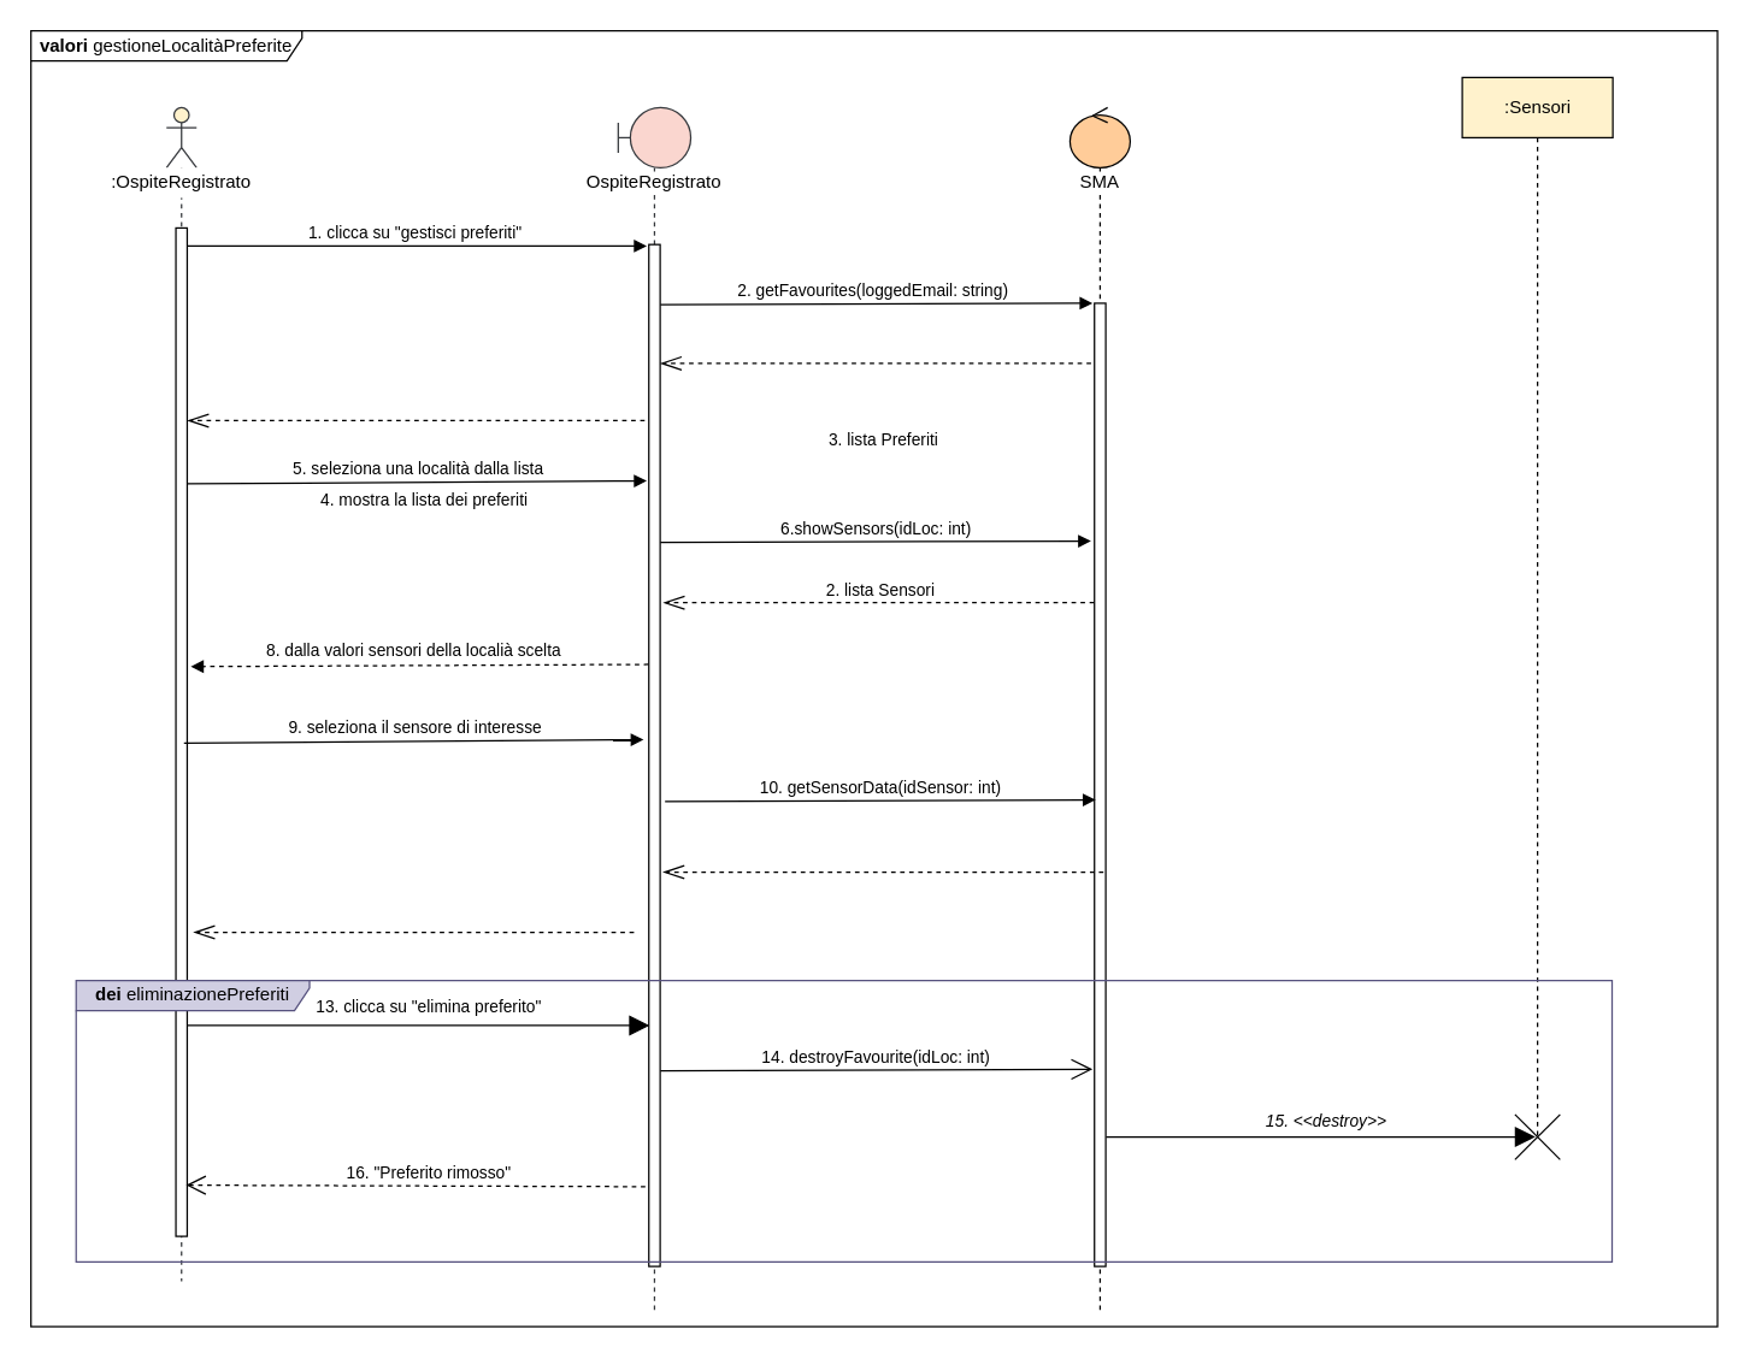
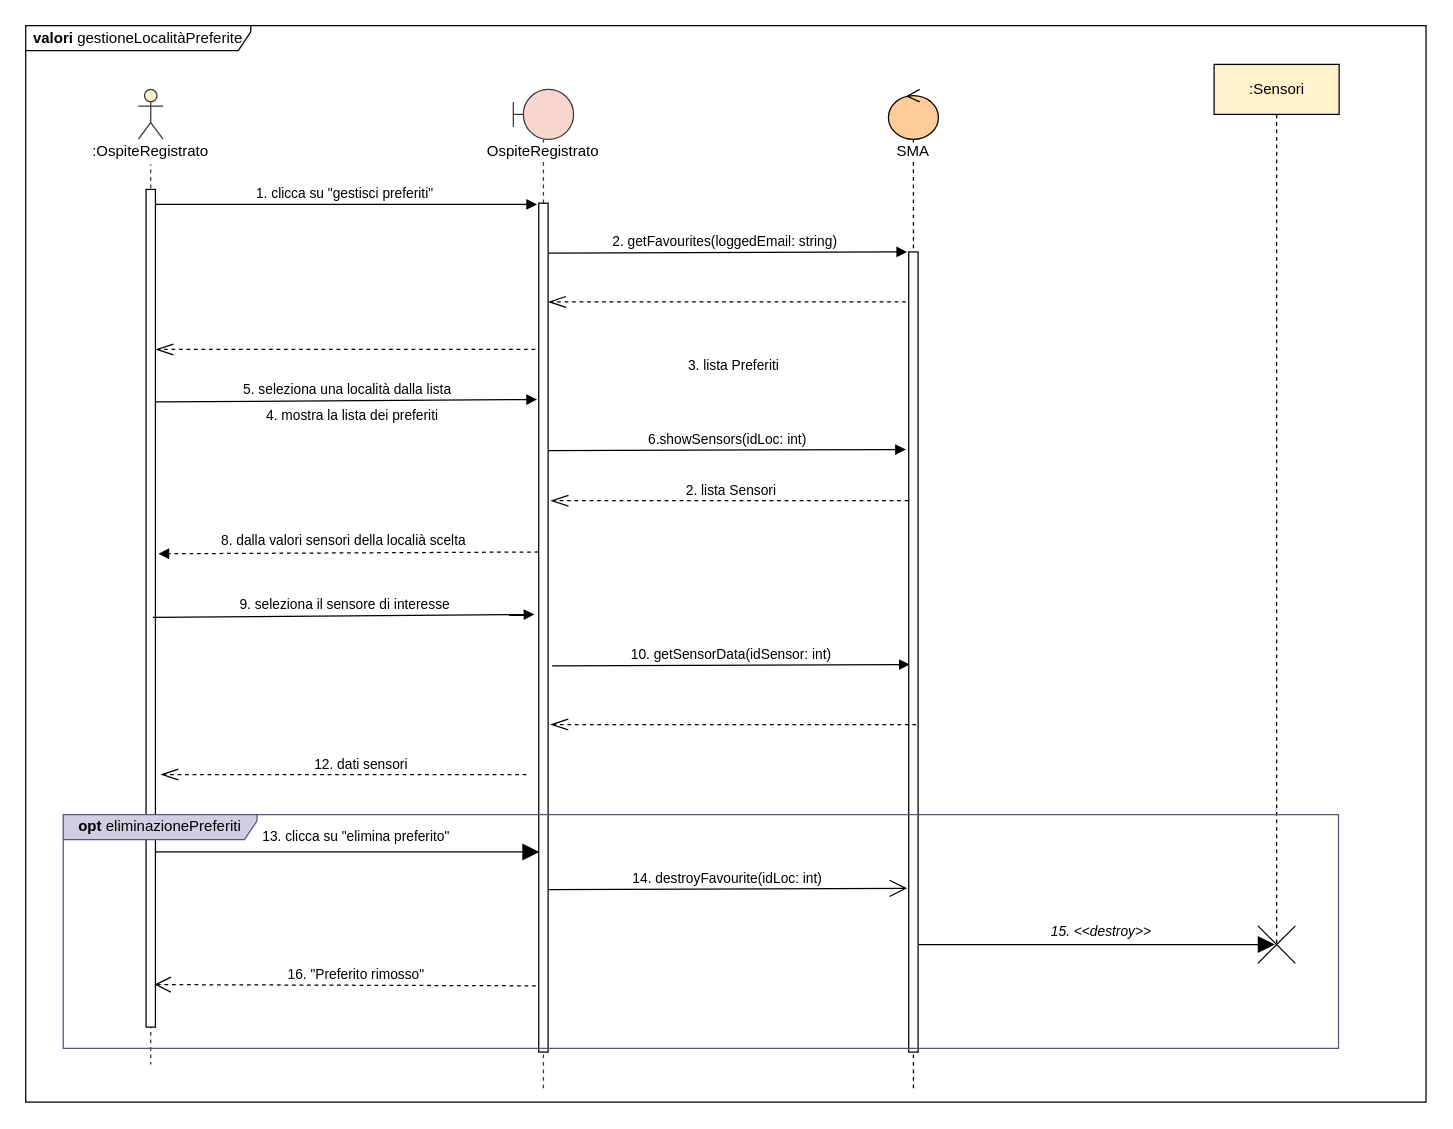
  <mxCell id="0" />
  <mxCell id="1" parent="0" />
  <mxCell id="2" value="&lt;b&gt;valori &lt;/b&gt;gestioneLocalitàPreferite" style="shape=umlFrame;whiteSpace=wrap;html=1;fillColor=#ffffff;width=180;height=20;" parent="1" vertex="1"><mxGeometry x="20" y="20" width="1120" height="861" as="geometry" /></mxCell>
  <mxCell id="3" value="" style="endArrow=openThin;dashed=1;endFill=0;endSize=12;html=1;" parent="1" source="10" edge="1"><mxGeometry width="160" relative="1" as="geometry"><mxPoint x="420" y="279" as="sourcePoint" /><mxPoint x="124" y="279" as="targetPoint" /><Array as="points" /></mxGeometry></mxCell>
  <mxCell id="4" value="1. clicca su &quot;gestisci preferiti&quot;" style="html=1;verticalAlign=bottom;startArrow=none;endArrow=block;startSize=8;startFill=0;" parent="1" source="5" edge="1"><mxGeometry relative="1" as="geometry"><mxPoint x="234" y="141.04" as="sourcePoint" /><mxPoint x="429" y="163" as="targetPoint" /></mxGeometry></mxCell>
  <mxCell id="5" value="" style="shape=umlLifeline;participant=umlActor;perimeter=lifelinePerimeter;whiteSpace=wrap;html=1;container=1;collapsible=0;recursiveResize=0;verticalAlign=top;spacingTop=36;outlineConnect=0;strokeColor=#36393d;fillColor=#FFF2CC;" parent="1" vertex="1"><mxGeometry x="110" y="71" width="20" height="780" as="geometry" /></mxCell>
  <mxCell id="6" value="" style="html=1;points=[];perimeter=orthogonalPerimeter;fillColor=#ffffff;" parent="5" vertex="1"><mxGeometry x="6.25" y="80" width="7.5" height="670" as="geometry" /></mxCell>
  <mxCell id="7" value=":OspiteRegistrato" style="text;html=1;strokeColor=none;align=center;verticalAlign=middle;whiteSpace=wrap;rounded=0;fillColor=#ffffff;" parent="1" vertex="1"><mxGeometry x="70" y="111" width="100" height="20" as="geometry" /></mxCell>
  <mxCell id="8" value="&lt;span style=&quot;background-color: rgb(255 , 255 , 255)&quot;&gt;SMA&lt;/span&gt;" style="shape=umlLifeline;participant=umlControl;perimeter=lifelinePerimeter;whiteSpace=wrap;html=1;container=1;collapsible=0;recursiveResize=0;verticalAlign=top;spacingTop=36;outlineConnect=0;fillColor=#FFCC99;" parent="1" vertex="1"><mxGeometry x="710" y="71" width="40" height="800" as="geometry" /></mxCell>
  <mxCell id="9" value="" style="html=1;points=[];perimeter=orthogonalPerimeter;fillColor=#ffffff;" parent="8" vertex="1"><mxGeometry x="16.25" y="130" width="7.5" height="640" as="geometry" /></mxCell>
  <mxCell id="10" value="&lt;span style=&quot;background-color: rgb(255 , 255 , 255)&quot;&gt;OspiteRegistrato&lt;br&gt;&lt;br&gt;&lt;/span&gt;" style="shape=umlLifeline;participant=umlBoundary;perimeter=lifelinePerimeter;whiteSpace=wrap;html=1;container=1;collapsible=0;recursiveResize=0;verticalAlign=top;spacingTop=36;outlineConnect=0;strokeColor=#36393d;fillColor=#FAD6CF;size=40;" parent="1" vertex="1"><mxGeometry x="410" y="71" width="48.17" height="800" as="geometry" /></mxCell>
  <mxCell id="11" value="" style="html=1;points=[];perimeter=orthogonalPerimeter;fillColor=#ffffff;" parent="10" vertex="1"><mxGeometry x="20.33" y="91" width="7.5" height="679" as="geometry" /></mxCell>
  <mxCell id="12" value=":Sensori" style="shape=umlLifeline;perimeter=lifelinePerimeter;whiteSpace=wrap;html=1;container=1;collapsible=0;recursiveResize=0;outlineConnect=0;fillColor=#FFF2CC;" parent="1" vertex="1"><mxGeometry x="970.5" y="51" width="100" height="704" as="geometry" /></mxCell>
  <mxCell id="13" value="" style="shape=umlDestroy;" parent="12" vertex="1"><mxGeometry x="35" y="689" width="30" height="30" as="geometry" /></mxCell>
  <mxCell id="14" value="2. getFavourites(loggedEmail: string)" style="html=1;verticalAlign=bottom;startArrow=none;endArrow=block;startSize=8;startFill=0;" parent="1" edge="1"><mxGeometry x="-0.016" relative="1" as="geometry"><mxPoint x="438" y="202" as="sourcePoint" /><mxPoint x="725" y="201" as="targetPoint" /><mxPoint as="offset" /></mxGeometry></mxCell>
  <mxCell id="15" value="&lt;font style=&quot;font-size: 11px&quot;&gt;4. mostra la lista dei preferiti&lt;/font&gt;" style="text;html=1;align=center;verticalAlign=middle;resizable=0;points=[];autosize=1;" parent="1" vertex="1"><mxGeometry x="206" y="322" width="149" height="19" as="geometry" /></mxCell>
  <mxCell id="16" value="" style="endArrow=openThin;dashed=1;endFill=0;endSize=12;html=1;" parent="1" edge="1"><mxGeometry width="160" relative="1" as="geometry"><mxPoint x="724" y="241" as="sourcePoint" /><mxPoint x="438" y="241" as="targetPoint" /><Array as="points" /></mxGeometry></mxCell>
  <mxCell id="17" value="&lt;font style=&quot;font-size: 11px&quot;&gt;3. lista Preferiti&lt;/font&gt;" style="text;html=1;align=center;verticalAlign=middle;resizable=0;points=[];autosize=1;" parent="1" vertex="1"><mxGeometry x="541" y="282" width="90" height="20" as="geometry" /></mxCell>
  <mxCell id="18" value="5. seleziona una località dalla lista" style="html=1;verticalAlign=bottom;startArrow=none;endArrow=block;startSize=8;startFill=0;" parent="1" edge="1"><mxGeometry x="0.003" relative="1" as="geometry"><mxPoint x="124" y="321" as="sourcePoint" /><mxPoint x="429" y="319" as="targetPoint" /><mxPoint as="offset" /></mxGeometry></mxCell>
  <mxCell id="19" value="6.showSensors(idLoc: int)" style="html=1;verticalAlign=bottom;startArrow=none;endArrow=block;startSize=8;startFill=0;" parent="1" edge="1"><mxGeometry relative="1" as="geometry"><mxPoint x="438" y="360" as="sourcePoint" /><mxPoint x="724" y="359" as="targetPoint" /></mxGeometry></mxCell>
  <mxCell id="20" value="" style="endArrow=openThin;dashed=1;endFill=0;endSize=12;html=1;" parent="1" edge="1"><mxGeometry width="160" relative="1" as="geometry"><mxPoint x="726" y="400" as="sourcePoint" /><mxPoint x="440" y="400" as="targetPoint" /><Array as="points" /></mxGeometry></mxCell>
  <mxCell id="21" value="&lt;font style=&quot;font-size: 11px&quot;&gt;2. lista Sensori&lt;/font&gt;" style="text;html=1;align=center;verticalAlign=middle;resizable=0;points=[];autosize=1;" parent="1" vertex="1"><mxGeometry x="539.08" y="382" width="90" height="20" as="geometry" /></mxCell>
  <mxCell id="22" value="" style="endArrow=block;dashed=1;endFill=1;endSize=6;html=1;startSize=8;entryX=1.318;entryY=0.435;entryDx=0;entryDy=0;entryPerimeter=0;" parent="1" target="6" edge="1"><mxGeometry width="160" relative="1" as="geometry"><mxPoint x="430" y="441" as="sourcePoint" /><mxPoint x="130" y="441" as="targetPoint" /><Array as="points" /></mxGeometry></mxCell>
  <mxCell id="23" value="&lt;font style=&quot;font-size: 11px&quot;&gt;8. dalla valori sensori della localià scelta&lt;/font&gt;" style="text;html=1;align=center;verticalAlign=middle;resizable=0;points=[];autosize=1;" parent="1" vertex="1"><mxGeometry x="165.75" y="422" width="217" height="19" as="geometry" /></mxCell>
  <mxCell id="24" value="" style="endArrow=open;dashed=1;endFill=0;endSize=11;html=1;" parent="1" edge="1"><mxGeometry width="160" relative="1" as="geometry"><mxPoint x="428" y="788" as="sourcePoint" /><mxPoint x="123" y="787" as="targetPoint" /><Array as="points" /></mxGeometry></mxCell>
  <mxCell id="25" value="" style="endArrow=block;html=1;endFill=1;endSize=11;entryX=0.451;entryY=0.498;entryDx=0;entryDy=0;entryPerimeter=0;" parent="1" target="13" edge="1"><mxGeometry width="50" height="50" relative="1" as="geometry"><mxPoint x="734" y="755" as="sourcePoint" /><mxPoint x="932.5" y="752" as="targetPoint" /></mxGeometry></mxCell>
  <mxCell id="26" value="" style="endArrow=block;html=1;endFill=1;endSize=11;entryX=0.067;entryY=0.758;entryDx=0;entryDy=0;entryPerimeter=0;" parent="1" edge="1"><mxGeometry width="50" height="50" relative="1" as="geometry"><mxPoint x="123.75" y="680.922" as="sourcePoint" /><mxPoint x="430.832" y="680.922" as="targetPoint" /></mxGeometry></mxCell>
  <mxCell id="27" value="&lt;font style=&quot;font-size: 11px&quot;&gt;13. clicca su &quot;elimina preferito&quot;&lt;/font&gt;" style="text;html=1;align=center;verticalAlign=middle;resizable=0;points=[];autosize=1;" parent="1" vertex="1"><mxGeometry x="199.25" y="659" width="170" height="20" as="geometry" /></mxCell>
  <mxCell id="28" value="&lt;i&gt;&lt;font style=&quot;font-size: 11px&quot;&gt;15. &amp;lt;&amp;lt;destroy&amp;gt;&amp;gt;&lt;/font&gt;&lt;/i&gt;" style="text;html=1;align=center;verticalAlign=middle;resizable=0;points=[];autosize=1;" parent="1" vertex="1"><mxGeometry x="830" y="735" width="100" height="20" as="geometry" /></mxCell>
  <mxCell id="29" value="&lt;font style=&quot;font-size: 11px&quot;&gt;16. &quot;Preferito rimosso&quot;&lt;/font&gt;" style="text;html=1;align=center;verticalAlign=middle;resizable=0;points=[];autosize=1;fontSize=11;" parent="1" vertex="1"><mxGeometry x="224.25" y="769" width="120" height="20" as="geometry" /></mxCell>
  <mxCell id="30" value="" style="endArrow=open;html=1;endFill=0;endSize=12;" parent="1" edge="1"><mxGeometry width="50" height="50" relative="1" as="geometry"><mxPoint x="438" y="711" as="sourcePoint" /><mxPoint x="725" y="710" as="targetPoint" /></mxGeometry></mxCell>
  <mxCell id="31" value="&lt;font style=&quot;font-size: 11px&quot;&gt;14. destroyFavourite(idLoc: int)&lt;/font&gt;" style="text;html=1;align=center;verticalAlign=middle;resizable=0;points=[];autosize=1;" parent="1" vertex="1"><mxGeometry x="496.16" y="692" width="170" height="20" as="geometry" /></mxCell>
  <mxCell id="32" value="9. seleziona il sensore di interesse" style="html=1;verticalAlign=bottom;startArrow=none;endArrow=block;startSize=8;startFill=0;entryX=-0.146;entryY=0.385;entryDx=0;entryDy=0;entryPerimeter=0;" parent="1" edge="1"><mxGeometry x="0.003" relative="1" as="geometry"><mxPoint x="121.63" y="493.28" as="sourcePoint" /><mxPoint x="426.865" y="490.995" as="targetPoint" /><mxPoint as="offset" /></mxGeometry></mxCell>
  <mxCell id="33" value="10. getSensorData(idSensor: int)" style="html=1;verticalAlign=bottom;startArrow=none;endArrow=block;startSize=8;startFill=0;" parent="1" edge="1"><mxGeometry relative="1" as="geometry"><mxPoint x="441.08" y="532" as="sourcePoint" /><mxPoint x="727.08" y="531" as="targetPoint" /></mxGeometry></mxCell>
  <mxCell id="34" value="" style="endArrow=openThin;dashed=1;endFill=0;endSize=12;html=1;" parent="1" edge="1"><mxGeometry width="160" relative="1" as="geometry"><mxPoint x="732.21" y="579" as="sourcePoint" /><mxPoint x="439.795" y="579" as="targetPoint" /><Array as="points" /></mxGeometry></mxCell>
  <mxCell id="35" value="" style="endArrow=openThin;dashed=1;endFill=0;endSize=12;html=1;" parent="1" edge="1"><mxGeometry width="160" relative="1" as="geometry"><mxPoint x="420.46" y="619" as="sourcePoint" /><mxPoint x="128.045" y="619" as="targetPoint" /><Array as="points" /></mxGeometry></mxCell>
- <mxCell id="37" value="&lt;b&gt;dei &lt;/b&gt;eliminazionePreferiti" style="shape=umlFrame;whiteSpace=wrap;html=1;width=155;height=20;fillColor=#d0cee2;strokeColor=#56517e;" parent="1" vertex="1"><mxGeometry x="50" y="651" width="1020" height="187" as="geometry" /></mxCell>
+ <mxCell id="36" value="&lt;font style=&quot;font-size: 11px&quot;&gt;12. dati sensori&lt;/font&gt;" style="text;html=1;align=center;verticalAlign=middle;resizable=0;points=[];autosize=1;" parent="1" vertex="1"><mxGeometry x="243.25" y="601" width="90" height="20" as="geometry" /></mxCell>
+ <mxCell id="37" value="&lt;b&gt;opt &lt;/b&gt;eliminazionePreferiti" style="shape=umlFrame;whiteSpace=wrap;html=1;width=155;height=20;fillColor=#d0cee2;strokeColor=#56517e;" parent="1" vertex="1"><mxGeometry x="50" y="651" width="1020" height="187" as="geometry" /></mxCell>
